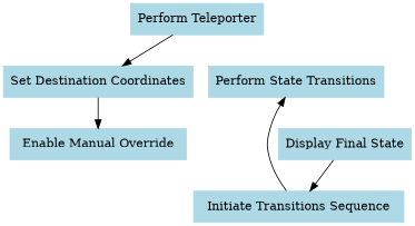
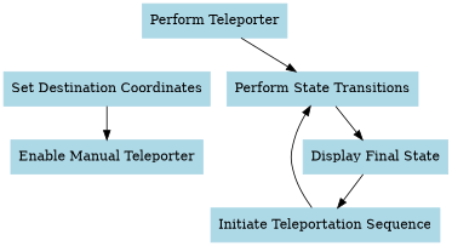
  digraph {
    node [color=lightblue shape=rectangle style=filled]
    n1 [label="Perform Teleporter"]
    n2 [label="Set Destination Coordinates"]
-   n3 [label="Enable Manual Override"]
-   n4 [label="Initiate Transitions Sequence"]
+   n3 [label="Enable Manual Teleporter"]
+   n4 [label="Initiate Teleportation Sequence"]
    n5 [label="Perform State Transitions"]
    n6 [label="Display Final State"]
-   n1 -> n2
+   n1 -> n5
    n2 -> n3
    n4 -> n5
+   n5 -> n6
    n6 -> n4
  }
